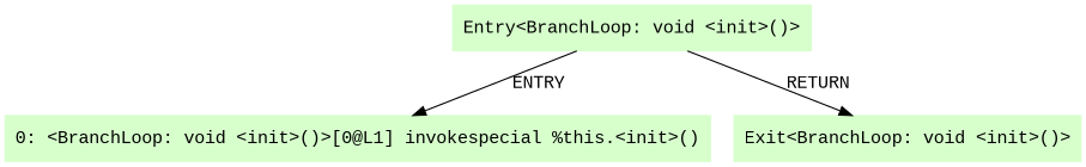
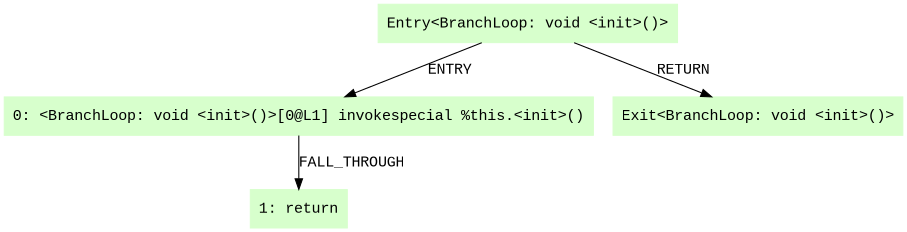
  digraph {
    fontname="Liberation Mono"
    node [color=".3 .2 1.0" fontname="Liberation Mono" shape=box style=filled]
    edge [fontname="Liberation Mono"]
    n1 [label="Entry<BranchLoop: void <init>()>"]
    n2 [label="0: <BranchLoop: void <init>()>[0@L1] invokespecial %this.<init>()"]
    n3 [label="Exit<BranchLoop: void <init>()>"]
+   n4 [label="1: return"]
    n1 -> n2 [label=ENTRY]
    n1 -> n3 [label=RETURN]
+   n2 -> n4 [label=FALL_THROUGH]
  }
